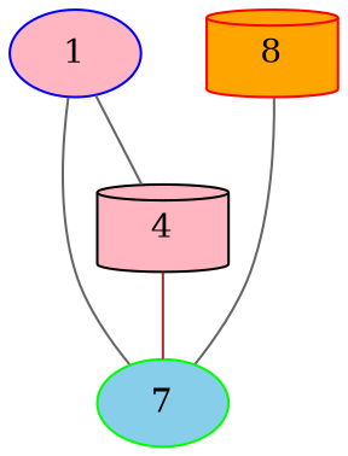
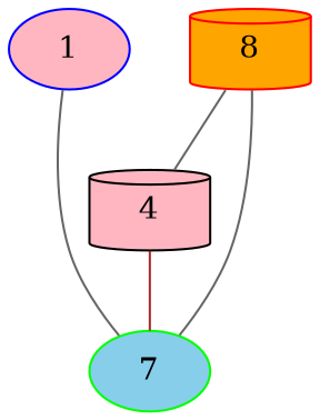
  graph {
    node [fillcolor=lightpink shape=ellipse style=filled]
    edge [color=gray40]
    1 [color=blue]
    n2 [color=green fillcolor=skyblue label=7]
    n3 [color=red fillcolor=orange label=8 shape=cylinder]
    4 [shape=cylinder]
    1 -- n2
    n3 -- n2
-   1 -- 4
+   n3 -- 4
    4 -- n2 [color=brown]
  }
